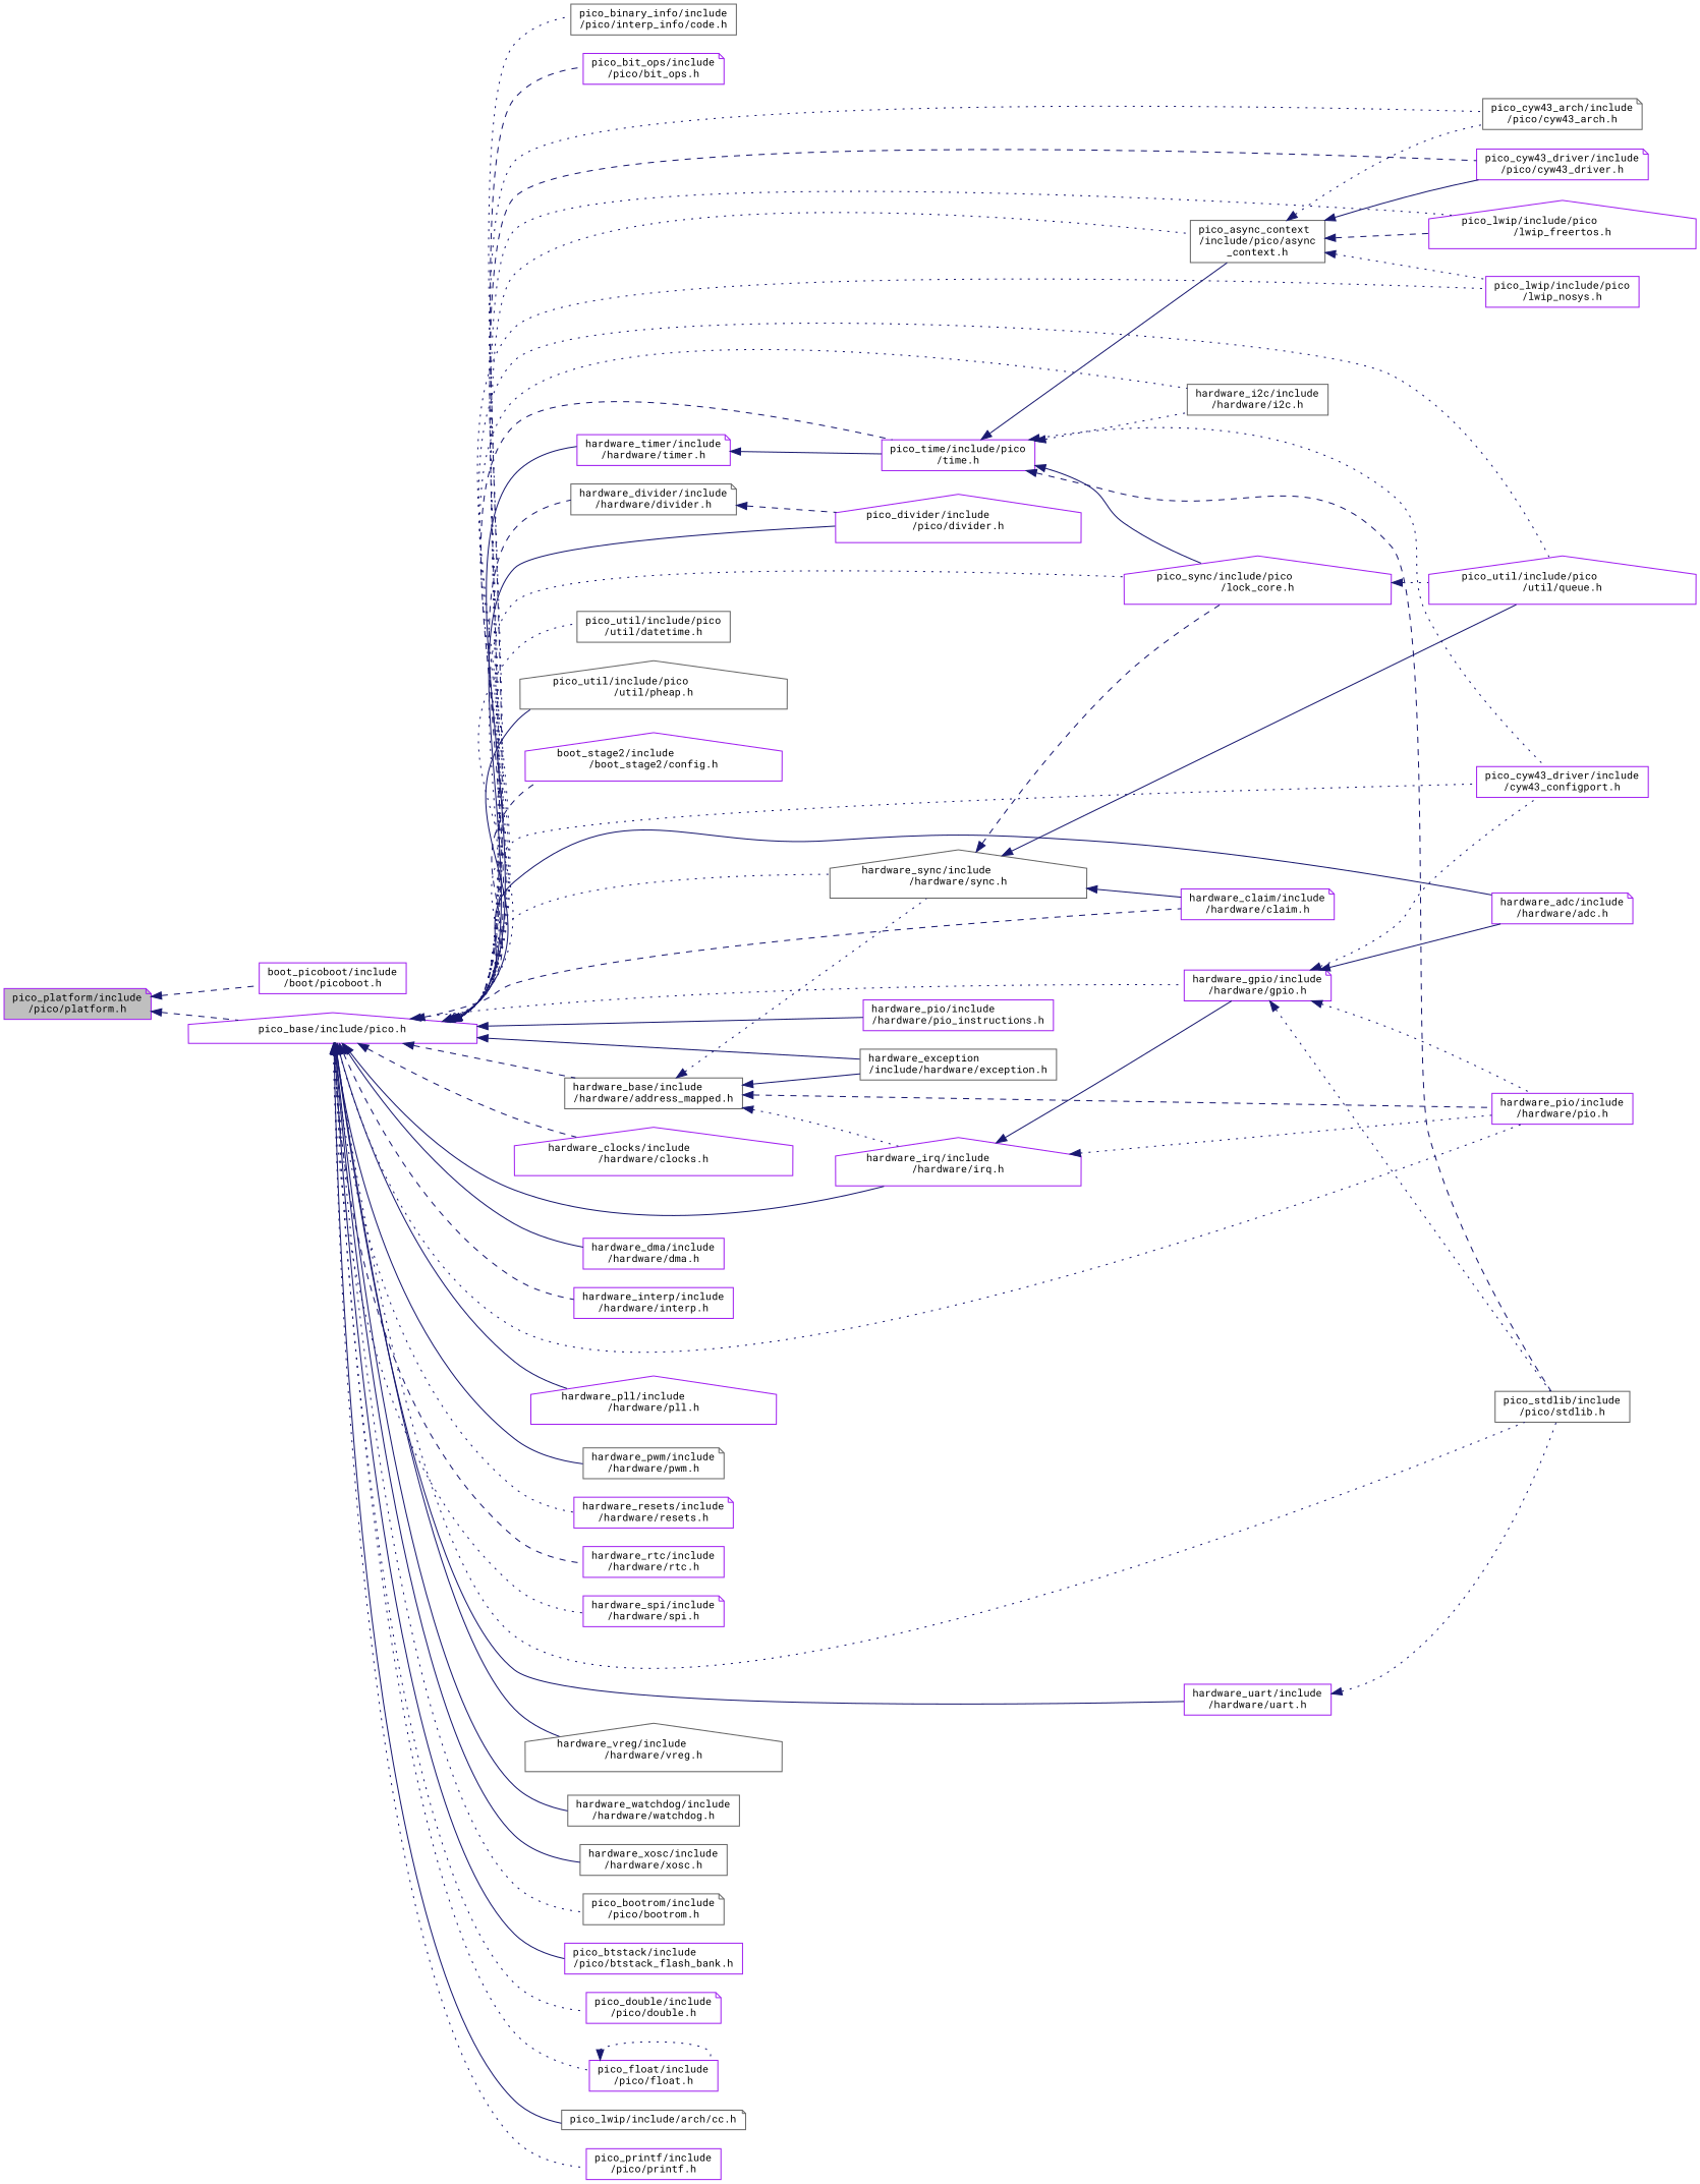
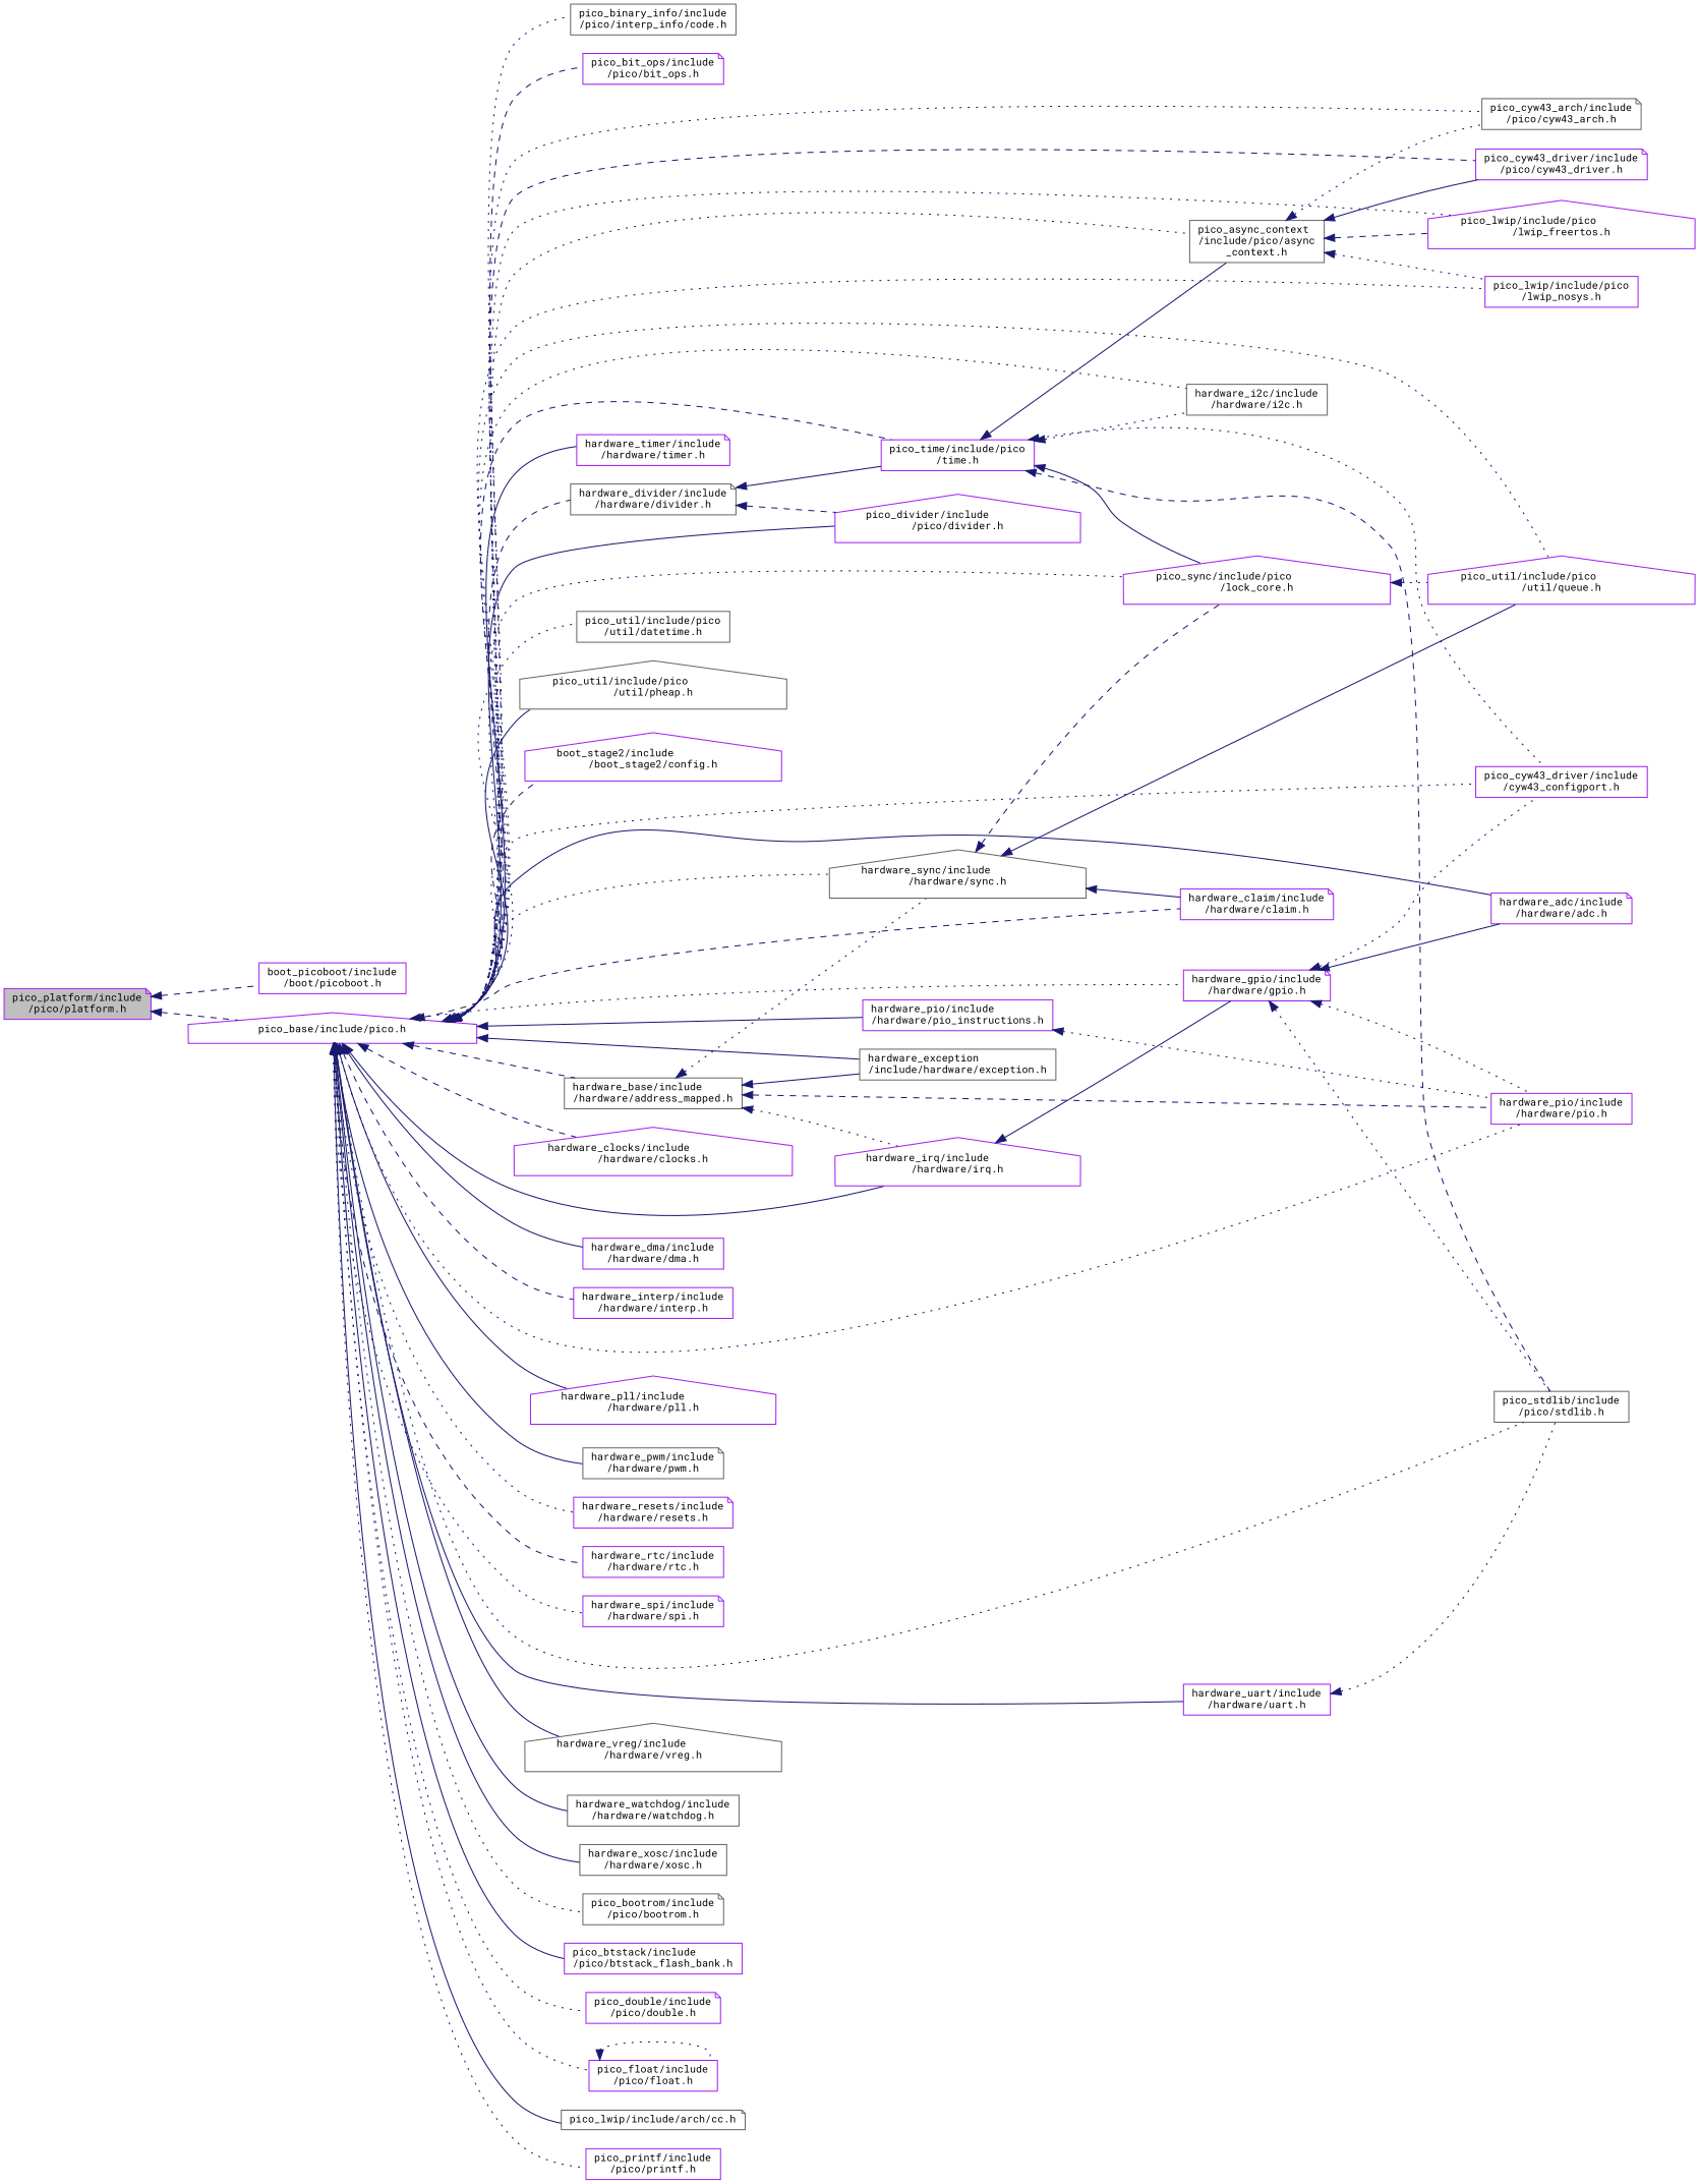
  digraph {
    fontname="Roboto Mono"
    rankdir=LR
    node [color=purple fillcolor=white fontname="Roboto Mono" fontsize=10 shape=box style=filled]
    edge [color=midnightblue dir=back fontname="Roboto Mono" fontsize=10 labelfontname=Helvetica labelfontsize=10 style=dotted]
    n1 [fillcolor=grey75 fontcolor=black height=0.2 label="pico_platform/include\l/pico/platform.h" shape=note width=0.4]
    n2 [height=0.2 label="boot_picoboot/include\l/boot/picoboot.h" width=0.4]
    n3 [height=0.2 label="pico_base/include/pico.h" shape=house width=0.4]
    n4 [color=gray40 height=0.2 label="pico_binary_info/include\l/pico/interp_info/code.h" width=0.4]
    n5 [height=0.2 label="pico_bit_ops/include\l/pico/bit_ops.h" shape=note width=0.4]
    n6 [height=0.2 label="pico_divider/include\l/pico/divider.h" shape=house width=0.4]
    n7 [color=gray40 height=0.2 label="pico_stdlib/include\l/pico/stdlib.h" width=0.4]
    n8 [height=0.2 label="pico_sync/include/pico\l/lock_core.h" shape=house width=0.4]
    n9 [height=0.2 label="pico_util/include/pico\l/util/queue.h" shape=house width=0.4]
    n10 [height=0.2 label="pico_time/include/pico\l/time.h" width=0.4]
    n11 [color=gray40 height=0.2 label="hardware_i2c/include\l/hardware/i2c.h" width=0.4]
    n12 [color=gray40 height=0.2 label="pico_async_context\l/include/pico/async\l_context.h" width=0.4]
    n13 [color=gray40 height=0.2 label="pico_cyw43_arch/include\l/pico/cyw43_arch.h" shape=note width=0.4]
    n14 [height=0.2 label="pico_cyw43_driver/include\l/pico/cyw43_driver.h" shape=note width=0.4]
    n15 [height=0.2 label="pico_lwip/include/pico\l/lwip_freertos.h" shape=house width=0.4]
    n16 [height=0.2 label="pico_lwip/include/pico\l/lwip_nosys.h" width=0.4]
    n17 [height=0.2 label="pico_cyw43_driver/include\l/cyw43_configport.h" width=0.4]
    n18 [color=gray40 height=0.2 label="pico_util/include/pico\l/util/datetime.h" width=0.4]
    n19 [color=gray40 height=0.2 label="pico_util/include/pico\l/util/pheap.h" shape=house width=0.4]
    n20 [height=0.2 label="boot_stage2/include\l/boot_stage2/config.h" shape=house width=0.4]
    n21 [height=0.2 label="hardware_adc/include\l/hardware/adc.h" shape=note width=0.4]
    n22 [color=gray40 height=0.2 label="hardware_base/include\l/hardware/address_mapped.h" width=0.4]
    n23 [color=gray40 height=0.2 label="hardware_exception\l/include/hardware/exception.h" width=0.4]
    n24 [height=0.2 label="hardware_irq/include\l/hardware/irq.h" shape=house width=0.4]
    n25 [height=0.2 label="hardware_gpio/include\l/hardware/gpio.h" shape=note width=0.4]
    n26 [height=0.2 label="hardware_pio/include\l/hardware/pio.h" width=0.4]
    n27 [color=gray40 height=0.2 label="hardware_sync/include\l/hardware/sync.h" shape=house width=0.4]
    n28 [height=0.2 label="hardware_claim/include\l/hardware/claim.h" shape=note width=0.4]
    n29 [height=0.2 label="hardware_clocks/include\l/hardware/clocks.h" shape=house width=0.4]
    n30 [color=gray40 height=0.2 label="hardware_divider/include\l/hardware/divider.h" shape=note width=0.4]
    n31 [height=0.2 label="hardware_dma/include\l/hardware/dma.h" width=0.4]
    n32 [height=0.2 label="hardware_interp/include\l/hardware/interp.h" width=0.4]
    n33 [height=0.2 label="hardware_pio/include\l/hardware/pio_instructions.h" width=0.4]
    n34 [height=0.2 label="hardware_pll/include\l/hardware/pll.h" shape=house width=0.4]
    n35 [color=gray40 height=0.2 label="hardware_pwm/include\l/hardware/pwm.h" shape=note width=0.4]
    n36 [height=0.2 label="hardware_resets/include\l/hardware/resets.h" shape=note width=0.4]
    n37 [height=0.2 label="hardware_rtc/include\l/hardware/rtc.h" width=0.4]
    n38 [height=0.2 label="hardware_spi/include\l/hardware/spi.h" shape=note width=0.4]
    n39 [height=0.2 label="hardware_timer/include\l/hardware/timer.h" shape=note width=0.4]
    n40 [height=0.2 label="hardware_uart/include\l/hardware/uart.h" width=0.4]
    n41 [color=gray40 height=0.2 label="hardware_vreg/include\l/hardware/vreg.h" shape=house width=0.4]
    n42 [color=gray40 height=0.2 label="hardware_watchdog/include\l/hardware/watchdog.h" width=0.4]
    n43 [color=gray40 height=0.2 label="hardware_xosc/include\l/hardware/xosc.h" width=0.4]
    n44 [color=gray40 height=0.2 label="pico_bootrom/include\l/pico/bootrom.h" shape=note width=0.4]
    n45 [height=0.2 label="pico_btstack/include\l/pico/btstack_flash_bank.h" width=0.4]
    n46 [height=0.2 label="pico_double/include\l/pico/double.h" shape=note width=0.4]
    n47 [height=0.2 label="pico_float/include\l/pico/float.h" width=0.4]
    n48 [color=gray40 height=0.2 label="pico_lwip/include/arch/cc.h" shape=note width=0.4]
    n49 [height=0.2 label="pico_printf/include\l/pico/printf.h" width=0.4]
    n1 -> n2 [style=dashed]
    n1 -> n3 [style=dashed]
    n3 -> n4
    n3 -> n5 [style=dashed]
    n3 -> n6 [style=solid]
    n3 -> n7
    n3 -> n8
    n3 -> n9
    n3 -> n10 [style=dashed]
    n3 -> n11
    n3 -> n12
    n3 -> n13
    n3 -> n14 [style=dashed]
    n3 -> n15
    n3 -> n16
    n3 -> n17
    n3 -> n18
    n3 -> n19 [style=solid]
    n3 -> n20 [style=dashed]
    n3 -> n21 [style=solid]
    n3 -> n22 [style=dashed]
    n3 -> n23 [style=solid]
    n3 -> n24 [style=solid]
    n3 -> n25
    n3 -> n26
    n3 -> n27
    n3 -> n28 [style=dashed]
    n3 -> n29 [style=dashed]
    n3 -> n30 [style=dashed]
    n3 -> n31 [style=solid]
    n3 -> n32 [style=dashed]
    n3 -> n33 [style=solid]
    n3 -> n34 [style=solid]
    n3 -> n35 [style=solid]
    n3 -> n36
    n3 -> n37 [style=dashed]
    n3 -> n38
    n3 -> n39 [style=solid]
    n3 -> n40 [style=solid]
    n3 -> n41 [style=solid]
    n3 -> n42 [style=solid]
    n3 -> n43 [style=solid]
    n3 -> n44
    n3 -> n45 [style=solid]
    n3 -> n46
    n3 -> n47
    n3 -> n48 [style=solid]
    n3 -> n49
    n8 -> n9
    n10 -> n7 [style=dashed]
    n10 -> n8 [style=solid]
    n10 -> n11
    n10 -> n12 [style=solid]
    n10 -> n17
    n12 -> n13
    n12 -> n14 [style=solid]
    n12 -> n15 [style=dashed]
    n12 -> n16
    n22 -> n23 [style=solid]
    n22 -> n24
    n22 -> n26 [style=dashed]
    n22 -> n27
    n24 -> n25 [style=solid]
    n25 -> n7
    n25 -> n17
    n25 -> n21 [style=solid]
    n25 -> n26
    n27 -> n8 [style=dashed]
    n27 -> n9 [style=solid]
    n27 -> n28 [style=solid]
    n30 -> n6 [style=dashed]
-   n24 -> n26
-   n39 -> n10 [style=solid]
+   n33 -> n26
+   n30 -> n10 [style=solid]
    n40 -> n7
    n47 -> n47
  }
